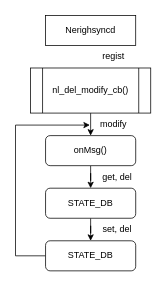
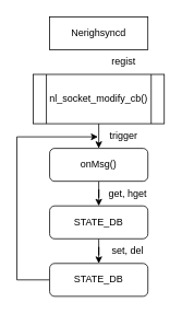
  <mxCell id="0" />
  <mxCell id="1" parent="0" />
  <mxCell id="2" value="Nerighsyncd" style="whiteSpace=wrap;html=1;fontSize=12;glass=0;strokeWidth=1;shadow=0;rounded=0;" parent="1" vertex="1"><mxGeometry x="60" y="20" width="120" height="40" as="geometry" /></mxCell>
  <mxCell id="3" value="" style="edgeStyle=orthogonalEdgeStyle;rounded=0;orthogonalLoop=1;jettySize=auto;html=1;" edge="1" parent="1" source="4" target="9"><mxGeometry relative="1" as="geometry" /></mxCell>
  <mxCell id="4" value="onMsg()" style="rounded=1;whiteSpace=wrap;html=1;fontSize=12;glass=0;strokeWidth=1;shadow=0;" parent="1" vertex="1"><mxGeometry x="60" y="180" width="120" height="40" as="geometry" /></mxCell>
  <mxCell id="5" value="" style="edgeStyle=orthogonalEdgeStyle;rounded=0;orthogonalLoop=1;jettySize=auto;html=1;" edge="1" parent="1" source="6"><mxGeometry relative="1" as="geometry"><mxPoint x="120" y="180" as="targetPoint" /></mxGeometry></mxCell>
- <mxCell id="6" value="nl_del_modify_cb()" style="shape=process;whiteSpace=wrap;html=1;backgroundOutline=1;" vertex="1" parent="1"><mxGeometry x="40" y="90" width="160" height="60" as="geometry" /></mxCell>
+ <mxCell id="6" value="nl_socket_modify_cb()" style="shape=process;whiteSpace=wrap;html=1;backgroundOutline=1;" vertex="1" parent="1"><mxGeometry x="40" y="90" width="160" height="60" as="geometry" /></mxCell>
  <mxCell id="7" value="regist" style="text;html=1;align=center;verticalAlign=middle;resizable=0;points=[];autosize=1;strokeColor=none;fillColor=none;" vertex="1" parent="1"><mxGeometry x="125" y="60" width="50" height="30" as="geometry" /></mxCell>
  <mxCell id="8" value="" style="edgeStyle=orthogonalEdgeStyle;rounded=0;orthogonalLoop=1;jettySize=auto;html=1;" edge="1" parent="1" source="9" target="12"><mxGeometry relative="1" as="geometry" /></mxCell>
  <mxCell id="9" value="STATE_DB" style="rounded=1;whiteSpace=wrap;html=1;fontSize=12;glass=0;strokeWidth=1;shadow=0;" vertex="1" parent="1"><mxGeometry x="60" y="250" width="120" height="40" as="geometry" /></mxCell>
- <mxCell id="10" value="get, del" style="text;html=1;align=center;verticalAlign=middle;resizable=0;points=[];autosize=1;strokeColor=none;fillColor=none;" vertex="1" parent="1"><mxGeometry x="120" y="220" width="70" height="30" as="geometry" /></mxCell>
+ <mxCell id="10" value="get, hget" style="text;html=1;align=center;verticalAlign=middle;resizable=0;points=[];autosize=1;strokeColor=none;fillColor=none;" vertex="1" parent="1"><mxGeometry x="120" y="220" width="70" height="30" as="geometry" /></mxCell>
  <mxCell id="11" style="edgeStyle=orthogonalEdgeStyle;rounded=0;orthogonalLoop=1;jettySize=auto;html=1;entryX=-0.017;entryY=0.533;entryDx=0;entryDy=0;entryPerimeter=0;" edge="1" parent="1" source="12" target="14"><mxGeometry relative="1" as="geometry"><mxPoint x="-10" y="170" as="targetPoint" /><Array as="points"><mxPoint x="20" y="340" /><mxPoint x="20" y="166" /></Array></mxGeometry></mxCell>
  <mxCell id="12" value="STATE_DB" style="rounded=1;whiteSpace=wrap;html=1;fontSize=12;glass=0;strokeWidth=1;shadow=0;" vertex="1" parent="1"><mxGeometry x="60" y="320" width="120" height="40" as="geometry" /></mxCell>
  <mxCell id="13" value="set, del" style="text;html=1;align=center;verticalAlign=middle;resizable=0;points=[];autosize=1;strokeColor=none;fillColor=none;" vertex="1" parent="1"><mxGeometry x="125" y="290" width="60" height="30" as="geometry" /></mxCell>
- <mxCell id="14" value="modify" style="text;html=1;align=center;verticalAlign=middle;resizable=0;points=[];autosize=1;strokeColor=none;fillColor=none;" vertex="1" parent="1"><mxGeometry x="120" y="150" width="60" height="30" as="geometry" /></mxCell>
+ <mxCell id="14" value="trigger" style="text;html=1;align=center;verticalAlign=middle;resizable=0;points=[];autosize=1;strokeColor=none;fillColor=none;" vertex="1" parent="1"><mxGeometry x="120" y="150" width="60" height="30" as="geometry" /></mxCell>
